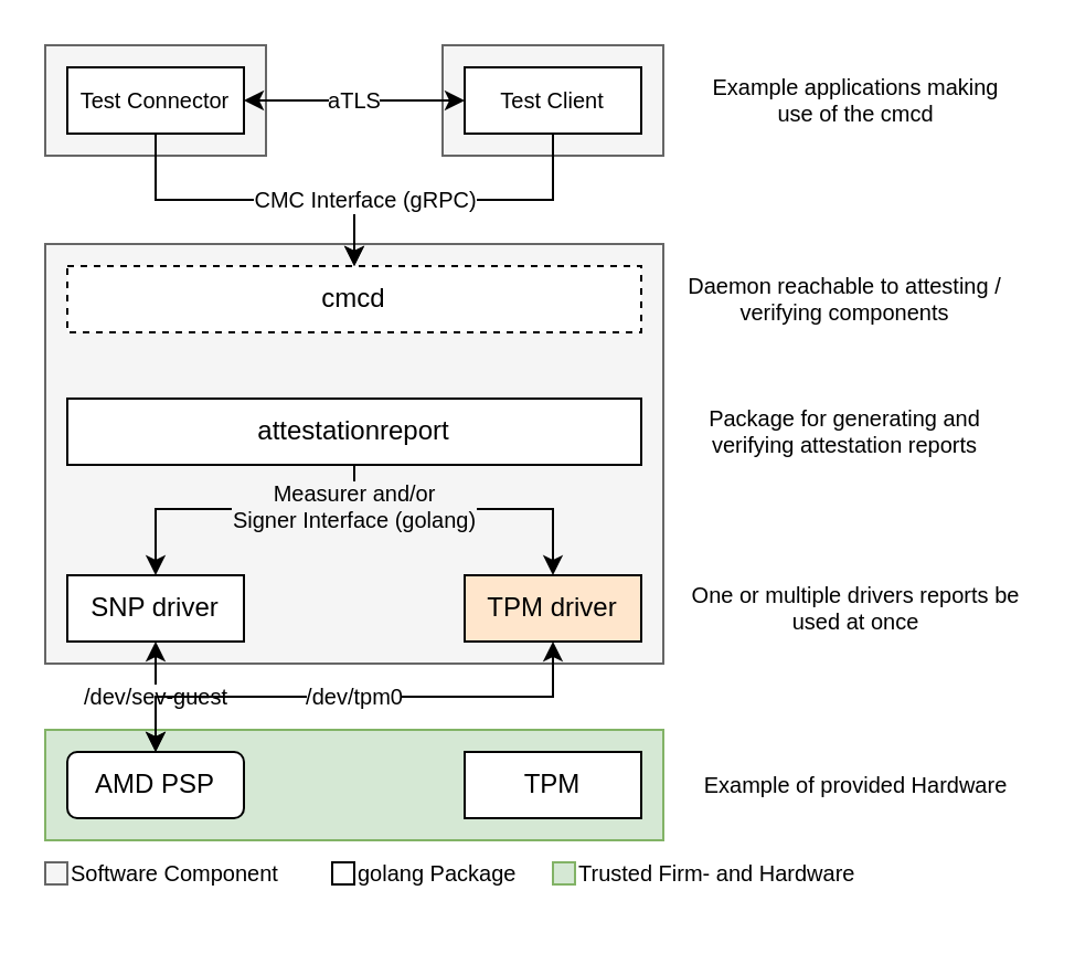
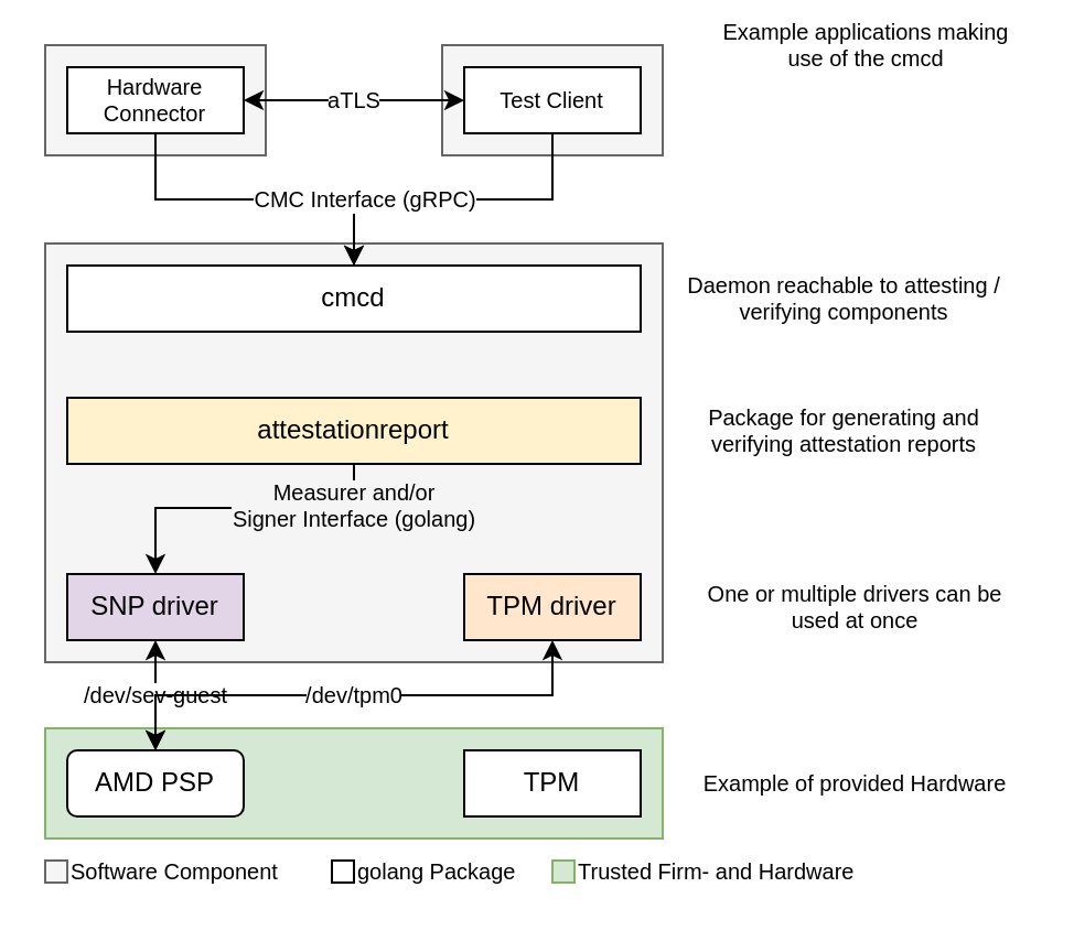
  <mxCell id="0" />
  <mxCell id="1" parent="0" />
  <mxCell id="2" value="" style="rounded=0;whiteSpace=wrap;html=1;fontSize=10;fillColor=#d5e8d4;strokeColor=#82b366;" parent="1" vertex="1"><mxGeometry x="20" y="330" width="280" height="50" as="geometry" /></mxCell>
  <mxCell id="3" value="" style="rounded=0;whiteSpace=wrap;html=1;fontSize=10;fillColor=#f5f5f5;fontColor=#333333;strokeColor=#666666;" parent="1" vertex="1"><mxGeometry x="20" width="100" height="50" as="geometry" y="20" /></mxCell>
  <mxCell id="4" value="" style="rounded=0;whiteSpace=wrap;html=1;fontSize=10;fillColor=#f5f5f5;fontColor=#333333;strokeColor=#666666;" parent="1" vertex="1"><mxGeometry x="200" width="100" height="50" as="geometry" y="20" /></mxCell>
  <mxCell id="5" value="" style="rounded=0;whiteSpace=wrap;html=1;fontSize=10;fillColor=#f5f5f5;fontColor=#333333;strokeColor=#666666;" parent="1" vertex="1"><mxGeometry x="20" y="110" width="280" height="190" as="geometry" /></mxCell>
- <mxCell id="6" style="edgeStyle=orthogonalEdgeStyle;rounded=0;orthogonalLoop=1;jettySize=auto;html=1;exitX=0.5;exitY=1;exitDx=0;exitDy=0;entryX=0.5;entryY=0;entryDx=0;entryDy=0;" parent="1" source="21" target="11" edge="1"><mxGeometry relative="1" as="geometry"><mxPoint x="160" y="200" as="sourcePoint" /><Array as="points"><mxPoint x="160" y="230" /><mxPoint x="250" y="230" /></Array></mxGeometry></mxCell>
- <mxCell id="7" value="cmcd" style="rounded=0;whiteSpace=wrap;html=1;dashed=1;" parent="1" vertex="1"><mxGeometry x="30" y="120" width="260" height="30" as="geometry" /></mxCell>
+ <mxCell id="7" value="cmcd" style="rounded=0;whiteSpace=wrap;html=1;" parent="1" vertex="1"><mxGeometry x="30" y="120" width="260" height="30" as="geometry" /></mxCell>
  <mxCell id="8" value="/dev/sev-guest" style="edgeStyle=orthogonalEdgeStyle;rounded=0;orthogonalLoop=1;jettySize=auto;html=1;exitX=0.5;exitY=1;exitDx=0;exitDy=0;entryX=0.5;entryY=0;entryDx=0;entryDy=0;labelBackgroundColor=#FFFFFF;fontSize=10;startArrow=classic;startFill=1;" parent="1" source="9" target="27" edge="1"><mxGeometry relative="1" as="geometry" /></mxCell>
- <mxCell id="9" value="SNP driver" style="rounded=0;whiteSpace=wrap;html=1;" parent="1" vertex="1"><mxGeometry x="30" y="260" width="80" height="30" as="geometry" /></mxCell>
+ <mxCell id="9" value="SNP driver" style="rounded=0;whiteSpace=wrap;html=1;fillColor=#e1d5e7;" parent="1" vertex="1"><mxGeometry x="30" y="260" width="80" height="30" as="geometry" /></mxCell>
  <mxCell id="10" value="/dev/tpm0" style="edgeStyle=orthogonalEdgeStyle;rounded=0;orthogonalLoop=1;jettySize=auto;html=1;exitX=0.5;exitY=1;exitDx=0;exitDy=0;labelBackgroundColor=#FFFFFF;fontSize=10;startArrow=classic;startFill=1;" parent="1" source="11" target="27" edge="1"><mxGeometry relative="1" as="geometry" /></mxCell>
  <mxCell id="11" value="TPM driver" style="rounded=0;whiteSpace=wrap;html=1;fillColor=#ffe6cc;" parent="1" vertex="1"><mxGeometry x="210" y="260" width="80" height="30" as="geometry" /></mxCell>
- <mxCell id="12" value="One or multiple drivers reports be used at once" style="text;html=1;strokeColor=none;fillColor=none;align=center;verticalAlign=middle;whiteSpace=wrap;rounded=0;fontSize=10;" parent="1" vertex="1"><mxGeometry x="310" y="260" width="155" height="30" as="geometry" /></mxCell>
+ <mxCell id="12" value="One or multiple drivers can be used at once" style="text;html=1;strokeColor=none;fillColor=none;align=center;verticalAlign=middle;whiteSpace=wrap;rounded=0;fontSize=10;" parent="1" vertex="1"><mxGeometry x="310" y="260" width="155" height="30" as="geometry" /></mxCell>
  <mxCell id="13" style="edgeStyle=orthogonalEdgeStyle;rounded=0;orthogonalLoop=1;jettySize=auto;html=1;exitX=0.5;exitY=1;exitDx=0;exitDy=0;entryX=0.5;entryY=0;entryDx=0;entryDy=0;fontSize=10;" parent="1" source="15" target="7" edge="1"><mxGeometry relative="1" as="geometry" /></mxCell>
  <mxCell id="14" value="aTLS" style="edgeStyle=orthogonalEdgeStyle;rounded=0;orthogonalLoop=1;jettySize=auto;html=1;exitX=1;exitY=0.5;exitDx=0;exitDy=0;entryX=0;entryY=0.5;entryDx=0;entryDy=0;fontSize=10;startArrow=classic;startFill=1;" parent="1" source="15" target="16" edge="1"><mxGeometry relative="1" as="geometry" /></mxCell>
- <mxCell id="15" value="Test Connector" style="rounded=0;whiteSpace=wrap;html=1;fontSize=10;" parent="1" vertex="1"><mxGeometry x="30" y="30" width="80" height="30" as="geometry" /></mxCell>
+ <mxCell id="15" value="Hardware Connector" style="rounded=0;whiteSpace=wrap;html=1;fontSize=10;" parent="1" vertex="1"><mxGeometry x="30" y="30" width="80" height="30" as="geometry" /></mxCell>
  <mxCell id="16" value="Test Client" style="rounded=0;whiteSpace=wrap;html=1;fontSize=10;" parent="1" vertex="1"><mxGeometry x="210" y="30" width="80" height="30" as="geometry" /></mxCell>
  <mxCell id="17" value="CMC Interface (gRPC)" style="edgeStyle=orthogonalEdgeStyle;rounded=0;orthogonalLoop=1;jettySize=auto;html=1;exitX=0.5;exitY=1;exitDx=0;exitDy=0;entryX=0.5;entryY=0;entryDx=0;entryDy=0;fontSize=10;" parent="1" source="16" target="7" edge="1"><mxGeometry x="0.538" relative="1" as="geometry"><mxPoint x="160.095" y="40" as="sourcePoint" /><mxPoint as="offset" /></mxGeometry></mxCell>
  <mxCell id="18" value="Daemon reachable to attesting / verifying components" style="text;html=1;strokeColor=none;fillColor=none;align=center;verticalAlign=middle;whiteSpace=wrap;rounded=0;fontSize=10;" parent="1" vertex="1"><mxGeometry x="310" y="120" width="145" height="30" as="geometry" /></mxCell>
- <mxCell id="19" value="Example applications making use of the cmcd" style="text;html=1;strokeColor=none;fillColor=none;align=center;verticalAlign=middle;whiteSpace=wrap;rounded=0;fontSize=10;" parent="1" vertex="1"><mxGeometry x="315" y="30" width="145" height="30" as="geometry" /></mxCell>
+ <mxCell id="19" value="Example applications making use of the cmcd" style="text;html=1;strokeColor=none;fillColor=none;align=center;verticalAlign=middle;whiteSpace=wrap;rounded=0;fontSize=10;" parent="1" vertex="1"><mxGeometry x="320" y="5" width="145" height="30" as="geometry" /></mxCell>
  <mxCell id="20" value="&lt;div style=&quot;font-size: 10px;&quot;&gt;&lt;font style=&quot;font-size: 10px;&quot;&gt;Measurer and/or &lt;br style=&quot;font-size: 10px;&quot;&gt;&lt;/font&gt;&lt;/div&gt;&lt;div style=&quot;font-size: 10px;&quot;&gt;&lt;font style=&quot;font-size: 10px;&quot;&gt;Signer Interface (golang)&lt;br style=&quot;font-size: 10px;&quot;&gt;&lt;/font&gt;&lt;/div&gt;" style="edgeStyle=orthogonalEdgeStyle;rounded=0;orthogonalLoop=1;jettySize=auto;html=1;exitX=0.5;exitY=1;exitDx=0;exitDy=0;fontSize=10;labelBackgroundColor=#F5F5F5;" parent="1" source="21" target="9" edge="1"><mxGeometry x="-0.733" relative="1" as="geometry"><mxPoint x="160" y="200" as="sourcePoint" /><Array as="points"><mxPoint x="160" y="230" /><mxPoint x="70" y="230" /></Array><mxPoint as="offset" /></mxGeometry></mxCell>
- <mxCell id="21" value="attestationreport" style="rounded=0;whiteSpace=wrap;html=1;" parent="1" vertex="1"><mxGeometry x="30" y="180" width="260" height="30" as="geometry" /></mxCell>
+ <mxCell id="21" value="attestationreport" style="rounded=0;whiteSpace=wrap;html=1;fillColor=#fff2cc;" parent="1" vertex="1"><mxGeometry x="30" y="180" width="260" height="30" as="geometry" /></mxCell>
  <mxCell id="22" value="" style="rounded=0;whiteSpace=wrap;html=1;fontSize=10;fillColor=#f5f5f5;fontColor=#333333;strokeColor=#666666;" parent="1" vertex="1"><mxGeometry x="20" y="390" width="10" height="10" as="geometry" /></mxCell>
  <mxCell id="23" value="Software Component" style="text;html=1;strokeColor=none;fillColor=none;align=left;verticalAlign=middle;whiteSpace=wrap;rounded=0;fontSize=10;" parent="1" vertex="1"><mxGeometry x="30" y="380" width="100" height="30" as="geometry" /></mxCell>
  <mxCell id="24" value="" style="rounded=0;whiteSpace=wrap;html=1;fontSize=10;" parent="1" vertex="1"><mxGeometry x="150" y="390" width="10" height="10" as="geometry" /></mxCell>
  <mxCell id="25" value="golang Package" style="text;html=1;strokeColor=none;fillColor=none;align=left;verticalAlign=middle;whiteSpace=wrap;rounded=0;fontSize=10;" parent="1" vertex="1"><mxGeometry x="160" y="380" width="80" height="30" as="geometry" /></mxCell>
  <mxCell id="26" value="TPM" style="rounded=0;whiteSpace=wrap;html=1;" parent="1" vertex="1"><mxGeometry x="210" y="340" width="80" height="30" as="geometry" /></mxCell>
  <mxCell id="27" value="AMD PSP" style="whiteSpace=wrap;html=1;rounded=1;" parent="1" vertex="1"><mxGeometry x="30" y="340" width="80" height="30" as="geometry" /></mxCell>
  <mxCell id="28" value="" style="rounded=0;whiteSpace=wrap;html=1;fontSize=10;fillColor=#d5e8d4;strokeColor=#82b366;" parent="1" vertex="1"><mxGeometry x="250" y="390" width="10" height="10" as="geometry" /></mxCell>
  <mxCell id="29" value="Trusted Firm- and Hardware" style="text;html=1;strokeColor=none;fillColor=none;align=left;verticalAlign=middle;whiteSpace=wrap;rounded=0;fontSize=10;" parent="1" vertex="1"><mxGeometry x="260" y="380" width="130" height="30" as="geometry" /></mxCell>
  <mxCell id="30" value="Package for generating and verifying attestation reports" style="text;html=1;strokeColor=none;fillColor=none;align=center;verticalAlign=middle;whiteSpace=wrap;rounded=0;fontSize=10;" parent="1" vertex="1"><mxGeometry x="310" y="180" width="145" height="30" as="geometry" /></mxCell>
  <mxCell id="31" value="Example of provided Hardware" style="text;html=1;strokeColor=none;fillColor=none;align=center;verticalAlign=middle;whiteSpace=wrap;rounded=0;fontSize=10;" parent="1" vertex="1"><mxGeometry x="310" y="340" width="155" height="30" as="geometry" /></mxCell>
